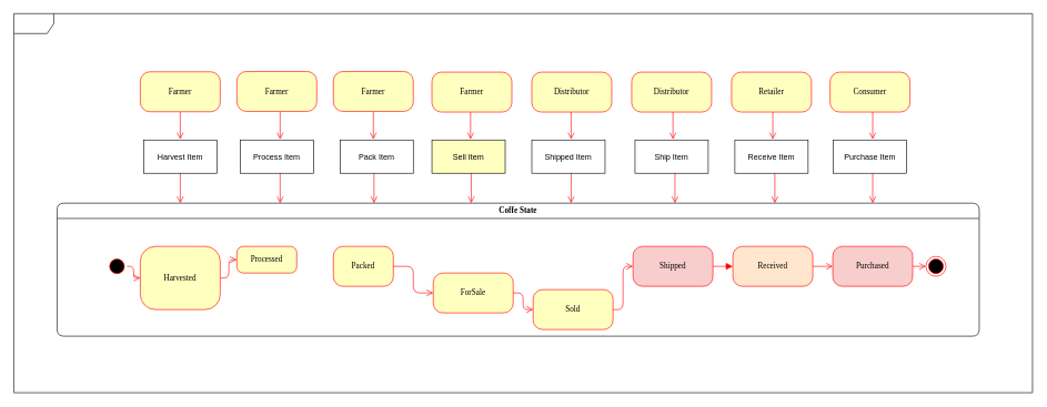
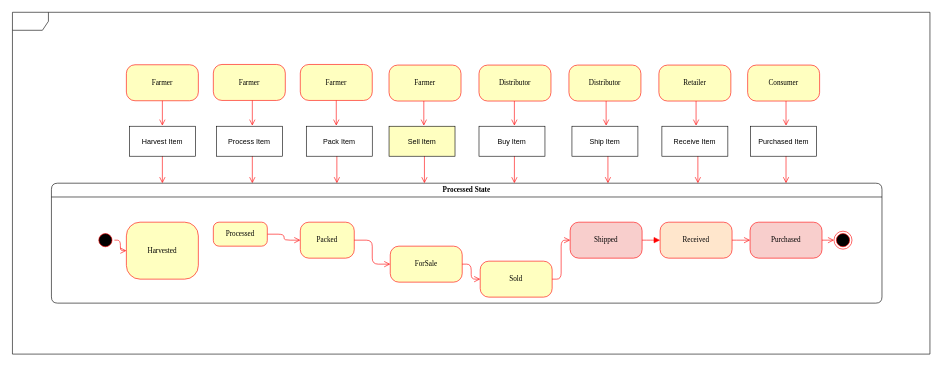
  <mxCell id="0" />
  <mxCell id="1" parent="0" />
  <mxCell id="2" style="edgeStyle=elbowEdgeStyle;html=1;labelBackgroundColor=none;endArrow=open;endSize=8;strokeColor=#ff0000;fontFamily=Verdana;fontSize=12;align=left;" edge="1" parent="1"><mxGeometry relative="1" as="geometry"><mxPoint x="1310" y="240" as="sourcePoint" /><mxPoint x="1309.667" y="305" as="targetPoint" /></mxGeometry></mxCell>
  <mxCell id="3" style="edgeStyle=elbowEdgeStyle;html=1;labelBackgroundColor=none;endArrow=open;endSize=8;strokeColor=#ff0000;fontFamily=Verdana;fontSize=12;align=left;" edge="1" parent="1"><mxGeometry relative="1" as="geometry"><mxPoint x="1310" y="144" as="sourcePoint" /><mxPoint x="1309.667" y="209" as="targetPoint" /></mxGeometry></mxCell>
  <mxCell id="4" value="" style="shape=umlFrame;whiteSpace=wrap;html=1;rounded=1;shadow=0;comic=0;labelBackgroundColor=none;strokeWidth=1;fontFamily=Verdana;fontSize=12;align=center;" parent="1" vertex="1"><mxGeometry x="20" y="20" width="1530" height="570" as="geometry" /></mxCell>
  <mxCell id="5" style="edgeStyle=elbowEdgeStyle;html=1;labelBackgroundColor=none;endArrow=open;endSize=8;strokeColor=#ff0000;fontFamily=Verdana;fontSize=12;align=left;" edge="1" parent="1"><mxGeometry relative="1" as="geometry"><mxPoint x="1160" y="144" as="sourcePoint" /><mxPoint x="1159.667" y="209" as="targetPoint" /></mxGeometry></mxCell>
  <mxCell id="6" style="edgeStyle=elbowEdgeStyle;html=1;labelBackgroundColor=none;endArrow=open;endSize=8;strokeColor=#ff0000;fontFamily=Verdana;fontSize=12;align=left;" edge="1" parent="1"><mxGeometry relative="1" as="geometry"><mxPoint x="1010" y="144" as="sourcePoint" /><mxPoint x="1009.667" y="209" as="targetPoint" /></mxGeometry></mxCell>
  <mxCell id="7" style="edgeStyle=elbowEdgeStyle;html=1;labelBackgroundColor=none;endArrow=open;endSize=8;strokeColor=#ff0000;fontFamily=Verdana;fontSize=12;align=left;" edge="1" parent="1"><mxGeometry relative="1" as="geometry"><mxPoint x="1013" y="240" as="sourcePoint" /><mxPoint x="1012.667" y="305" as="targetPoint" /></mxGeometry></mxCell>
  <mxCell id="8" style="edgeStyle=elbowEdgeStyle;html=1;labelBackgroundColor=none;endArrow=open;endSize=8;strokeColor=#ff0000;fontFamily=Verdana;fontSize=12;align=left;" edge="1" parent="1"><mxGeometry relative="1" as="geometry"><mxPoint x="857" y="144" as="sourcePoint" /><mxPoint x="856.667" y="209" as="targetPoint" /></mxGeometry></mxCell>
  <mxCell id="9" style="edgeStyle=elbowEdgeStyle;html=1;labelBackgroundColor=none;endArrow=open;endSize=8;strokeColor=#ff0000;fontFamily=Verdana;fontSize=12;align=left;" edge="1" parent="1"><mxGeometry relative="1" as="geometry"><mxPoint x="706" y="144" as="sourcePoint" /><mxPoint x="705.667" y="209" as="targetPoint" /></mxGeometry></mxCell>
  <mxCell id="10" style="edgeStyle=elbowEdgeStyle;html=1;labelBackgroundColor=none;endArrow=open;endSize=8;strokeColor=#ff0000;fontFamily=Verdana;fontSize=12;align=left;" edge="1" parent="1"><mxGeometry relative="1" as="geometry"><mxPoint x="560" y="144" as="sourcePoint" /><mxPoint x="559.667" y="209" as="targetPoint" /></mxGeometry></mxCell>
  <mxCell id="11" style="edgeStyle=elbowEdgeStyle;html=1;labelBackgroundColor=none;endArrow=open;endSize=8;strokeColor=#ff0000;fontFamily=Verdana;fontSize=12;align=left;" edge="1" parent="1"><mxGeometry relative="1" as="geometry"><mxPoint x="420" y="144" as="sourcePoint" /><mxPoint x="419.667" y="209" as="targetPoint" /></mxGeometry></mxCell>
  <mxCell id="12" style="edgeStyle=elbowEdgeStyle;html=1;labelBackgroundColor=none;endArrow=open;endSize=8;strokeColor=#ff0000;fontFamily=Verdana;fontSize=12;align=left;" edge="1" parent="1"><mxGeometry relative="1" as="geometry"><mxPoint x="270" y="144" as="sourcePoint" /><mxPoint x="269.667" y="209" as="targetPoint" /></mxGeometry></mxCell>
  <mxCell id="13" style="edgeStyle=elbowEdgeStyle;html=1;labelBackgroundColor=none;endArrow=open;endSize=8;strokeColor=#ff0000;fontFamily=Verdana;fontSize=12;align=left;" edge="1" parent="1"><mxGeometry relative="1" as="geometry"><mxPoint x="561" y="240" as="sourcePoint" /><mxPoint x="560.667" y="305" as="targetPoint" /></mxGeometry></mxCell>
  <mxCell id="14" style="edgeStyle=elbowEdgeStyle;html=1;labelBackgroundColor=none;endArrow=open;endSize=8;strokeColor=#ff0000;fontFamily=Verdana;fontSize=12;align=left;" edge="1" parent="1"><mxGeometry relative="1" as="geometry"><mxPoint x="420" y="240" as="sourcePoint" /><mxPoint x="419.667" y="305" as="targetPoint" /></mxGeometry></mxCell>
- <mxCell id="15" value="Coffe State" style="swimlane;whiteSpace=wrap;html=1;rounded=1;shadow=0;comic=0;labelBackgroundColor=none;strokeWidth=1;fontFamily=Verdana;fontSize=12;align=center;" parent="1" vertex="1"><mxGeometry x="85" y="305" width="1385" height="200" as="geometry" /></mxCell>
- <mxCell id="16" style="edgeStyle=elbowEdgeStyle;html=1;labelBackgroundColor=none;endArrow=open;endSize=8;strokeColor=#ff0000;fontFamily=Verdana;fontSize=12;align=left;" parent="15" source="17" target="22" edge="1"><mxGeometry relative="1" as="geometry" /></mxCell>
+ <mxCell id="15" value="Processed State" style="swimlane;whiteSpace=wrap;html=1;rounded=1;shadow=0;comic=0;labelBackgroundColor=none;strokeWidth=1;fontFamily=Verdana;fontSize=12;align=center;" parent="1" vertex="1"><mxGeometry x="85" y="305" width="1385" height="200" as="geometry" /></mxCell>
  <mxCell id="17" value="Harvested" style="rounded=1;whiteSpace=wrap;html=1;arcSize=24;fillColor=#ffffc0;strokeColor=#ff0000;shadow=0;comic=0;labelBackgroundColor=none;fontFamily=Verdana;fontSize=12;fontColor=#000000;align=center;" parent="15" vertex="1"><mxGeometry x="125" y="65" width="120" height="95" as="geometry" /></mxCell>
  <mxCell id="18" value="" style="ellipse;html=1;shape=endState;fillColor=#000000;strokeColor=#ff0000;rounded=1;shadow=0;comic=0;labelBackgroundColor=none;fontFamily=Verdana;fontSize=12;fontColor=#000000;align=center;" parent="15" vertex="1"><mxGeometry x="1305" y="80" width="30" height="30" as="geometry" /></mxCell>
  <mxCell id="19" style="edgeStyle=elbowEdgeStyle;html=1;labelBackgroundColor=none;endArrow=open;endSize=8;strokeColor=#ff0000;fontFamily=Verdana;fontSize=12;align=left;" parent="15" source="20" target="17" edge="1"><mxGeometry relative="1" as="geometry" /></mxCell>
  <mxCell id="20" value="" style="ellipse;html=1;shape=startState;fillColor=#000000;strokeColor=#ff0000;rounded=1;shadow=0;comic=0;labelBackgroundColor=none;fontFamily=Verdana;fontSize=12;fontColor=#000000;align=center;direction=south;" parent="15" vertex="1"><mxGeometry x="75" y="80" width="30" height="30" as="geometry" /></mxCell>
+ <mxCell id="21" style="edgeStyle=elbowEdgeStyle;html=1;labelBackgroundColor=none;endArrow=open;endSize=8;strokeColor=#ff0000;fontFamily=Verdana;fontSize=12;align=left;" parent="15" source="22" target="24" edge="1"><mxGeometry relative="1" as="geometry" /></mxCell>
  <mxCell id="22" value="Processed" style="rounded=1;whiteSpace=wrap;html=1;arcSize=24;fillColor=#ffffc0;strokeColor=#ff0000;shadow=0;comic=0;labelBackgroundColor=none;fontFamily=Verdana;fontSize=12;fontColor=#000000;align=center;" parent="15" vertex="1"><mxGeometry x="270" y="65" width="90" height="40" as="geometry" /></mxCell>
  <mxCell id="23" style="edgeStyle=elbowEdgeStyle;html=1;labelBackgroundColor=none;endArrow=open;endSize=8;strokeColor=#ff0000;fontFamily=Verdana;fontSize=12;align=left;" parent="15" source="33" target="18" edge="1"><mxGeometry relative="1" as="geometry" /></mxCell>
  <mxCell id="24" value="Packed" style="rounded=1;whiteSpace=wrap;html=1;arcSize=24;fillColor=#ffffc0;strokeColor=#ff0000;shadow=0;comic=0;labelBackgroundColor=none;fontFamily=Verdana;fontSize=12;fontColor=#000000;align=center;" parent="15" vertex="1"><mxGeometry x="415" y="65" width="90" height="60" as="geometry" /></mxCell>
  <mxCell id="25" value="ForSale" style="rounded=1;whiteSpace=wrap;html=1;arcSize=24;fillColor=#ffffc0;strokeColor=#ff0000;shadow=0;comic=0;labelBackgroundColor=none;fontFamily=Verdana;fontSize=12;fontColor=#000000;align=center;" vertex="1" parent="15"><mxGeometry x="565" y="105" width="120" height="60" as="geometry" /></mxCell>
  <mxCell id="26" style="edgeStyle=elbowEdgeStyle;html=1;labelBackgroundColor=none;endArrow=open;endSize=8;strokeColor=#ff0000;fontFamily=Verdana;fontSize=12;align=left;" edge="1" parent="15" source="24" target="25"><mxGeometry relative="1" as="geometry"><mxPoint x="630" y="590" as="sourcePoint" /><mxPoint x="910" y="590" as="targetPoint" /></mxGeometry></mxCell>
  <mxCell id="27" value="Sold" style="rounded=1;whiteSpace=wrap;html=1;arcSize=24;fillColor=#ffffc0;strokeColor=#ff0000;shadow=0;comic=0;labelBackgroundColor=none;fontFamily=Verdana;fontSize=12;fontColor=#000000;align=center;" vertex="1" parent="15"><mxGeometry x="715" y="130" width="120" height="60" as="geometry" /></mxCell>
  <mxCell id="28" style="edgeStyle=elbowEdgeStyle;html=1;labelBackgroundColor=none;endArrow=open;endSize=8;strokeColor=#ff0000;fontFamily=Verdana;fontSize=12;align=left;" edge="1" parent="15" source="25" target="27"><mxGeometry relative="1" as="geometry"><mxPoint x="780" y="590" as="sourcePoint" /><mxPoint x="1000" y="590" as="targetPoint" /></mxGeometry></mxCell>
  <mxCell id="29" value="Shipped" style="rounded=1;whiteSpace=wrap;html=1;arcSize=24;fillColor=#f8cecc;strokeColor=#ff0000;shadow=0;comic=0;labelBackgroundColor=none;fontFamily=Verdana;fontSize=12;fontColor=#000000;align=center;" vertex="1" parent="15"><mxGeometry x="865" y="65" width="120" height="60" as="geometry" /></mxCell>
  <mxCell id="30" style="edgeStyle=elbowEdgeStyle;html=1;labelBackgroundColor=none;endArrow=open;endSize=8;strokeColor=#ff0000;fontFamily=Verdana;fontSize=12;align=left;" edge="1" parent="15" source="27" target="29"><mxGeometry relative="1" as="geometry"><mxPoint x="930" y="590" as="sourcePoint" /><mxPoint x="1100" y="590" as="targetPoint" /></mxGeometry></mxCell>
  <mxCell id="31" value="Received" style="rounded=1;whiteSpace=wrap;html=1;arcSize=24;fillColor=#ffe6cc;strokeColor=#ff0000;shadow=0;comic=0;labelBackgroundColor=none;fontFamily=Verdana;fontSize=12;fontColor=#000000;align=center;" vertex="1" parent="15"><mxGeometry x="1015" y="65" width="120" height="60" as="geometry" /></mxCell>
  <mxCell id="32" style="edgeStyle=elbowEdgeStyle;html=1;labelBackgroundColor=none;endArrow=block;endSize=8;strokeColor=#ff0000;fontFamily=Verdana;fontSize=12;align=left;" edge="1" parent="15" source="29" target="31"><mxGeometry relative="1" as="geometry"><mxPoint x="1080" y="590" as="sourcePoint" /><mxPoint x="1310" y="590" as="targetPoint" /></mxGeometry></mxCell>
  <mxCell id="33" value="Purchased" style="rounded=1;whiteSpace=wrap;html=1;arcSize=24;fillColor=#f8cecc;strokeColor=#ff0000;shadow=0;comic=0;labelBackgroundColor=none;fontFamily=Verdana;fontSize=12;fontColor=#000000;align=center;" vertex="1" parent="15"><mxGeometry x="1165" y="65" width="120" height="60" as="geometry" /></mxCell>
  <mxCell id="34" style="edgeStyle=elbowEdgeStyle;html=1;labelBackgroundColor=none;endArrow=open;endSize=8;strokeColor=#ff0000;fontFamily=Verdana;fontSize=12;align=left;" edge="1" parent="15" source="31" target="33"><mxGeometry relative="1" as="geometry"><mxPoint x="1230" y="590" as="sourcePoint" /><mxPoint x="1420" y="590" as="targetPoint" /></mxGeometry></mxCell>
  <mxCell id="35" value="Farmer" style="rounded=1;whiteSpace=wrap;html=1;arcSize=24;fillColor=#ffffc0;strokeColor=#ff0000;shadow=0;comic=0;labelBackgroundColor=none;fontFamily=Verdana;fontSize=12;fontColor=#000000;align=center;" vertex="1" parent="15"><mxGeometry x="270" y="-198" width="120" height="60" as="geometry" /></mxCell>
  <mxCell id="36" value="Farmer" style="rounded=1;whiteSpace=wrap;html=1;arcSize=24;fillColor=#ffffc0;strokeColor=#ff0000;shadow=0;comic=0;labelBackgroundColor=none;fontFamily=Verdana;fontSize=12;fontColor=#000000;align=center;" vertex="1" parent="15"><mxGeometry x="415" y="-198" width="120" height="60" as="geometry" /></mxCell>
  <mxCell id="37" style="edgeStyle=elbowEdgeStyle;html=1;labelBackgroundColor=none;endArrow=open;endSize=8;strokeColor=#ff0000;fontFamily=Verdana;fontSize=12;align=left;" parent="1" edge="1"><mxGeometry relative="1" as="geometry"><mxPoint x="270" y="240" as="sourcePoint" /><mxPoint x="269.667" y="305" as="targetPoint" /></mxGeometry></mxCell>
  <mxCell id="38" value="Farmer" style="rounded=1;whiteSpace=wrap;html=1;arcSize=24;fillColor=#ffffc0;strokeColor=#ff0000;shadow=0;comic=0;labelBackgroundColor=none;fontFamily=Verdana;fontSize=12;fontColor=#000000;align=center;" parent="1" vertex="1"><mxGeometry x="210" y="107.5" width="120" height="60" as="geometry" /></mxCell>
  <mxCell id="39" style="edgeStyle=elbowEdgeStyle;html=1;labelBackgroundColor=none;endArrow=open;endSize=8;strokeColor=#ff0000;fontFamily=Verdana;fontSize=12;align=left;" edge="1" parent="1"><mxGeometry relative="1" as="geometry"><mxPoint x="707" y="240" as="sourcePoint" /><mxPoint x="706.667" y="305" as="targetPoint" /></mxGeometry></mxCell>
  <mxCell id="40" value="Farmer" style="rounded=1;whiteSpace=wrap;html=1;arcSize=24;fillColor=#ffffc0;strokeColor=#ff0000;shadow=0;comic=0;labelBackgroundColor=none;fontFamily=Verdana;fontSize=12;fontColor=#000000;align=center;" vertex="1" parent="1"><mxGeometry x="648" y="108" width="120" height="60" as="geometry" /></mxCell>
  <mxCell id="41" value="Process Item" style="" vertex="1" parent="1"><mxGeometry x="360" y="210" width="110" height="50" as="geometry" /></mxCell>
  <mxCell id="42" value="Pack Item" style="" vertex="1" parent="1"><mxGeometry x="510" y="210" width="110" height="50" as="geometry" /></mxCell>
  <mxCell id="43" value="Sell Item" style="fillColor=#ffffc0;" vertex="1" parent="1"><mxGeometry x="648" y="210" width="110" height="50" as="geometry" /></mxCell>
  <mxCell id="44" value="Harvest Item" style="" vertex="1" parent="1"><mxGeometry x="215" y="210" width="110" height="50" as="geometry" /></mxCell>
  <mxCell id="45" style="edgeStyle=elbowEdgeStyle;html=1;labelBackgroundColor=none;endArrow=open;endSize=8;strokeColor=#ff0000;fontFamily=Verdana;fontSize=12;align=left;" edge="1" parent="1"><mxGeometry relative="1" as="geometry"><mxPoint x="857.1" y="240" as="sourcePoint" /><mxPoint x="856.767" y="305" as="targetPoint" /></mxGeometry></mxCell>
  <mxCell id="46" value="Distributor" style="rounded=1;whiteSpace=wrap;html=1;arcSize=24;fillColor=#ffffc0;strokeColor=#ff0000;shadow=0;comic=0;labelBackgroundColor=none;fontFamily=Verdana;fontSize=12;fontColor=#000000;align=center;" vertex="1" parent="1"><mxGeometry x="798" y="108" width="120" height="60" as="geometry" /></mxCell>
- <mxCell id="47" value="Shipped Item" style="" vertex="1" parent="1"><mxGeometry x="798" y="210" width="110" height="50" as="geometry" /></mxCell>
+ <mxCell id="47" value="Buy Item" style="" vertex="1" parent="1"><mxGeometry x="798" y="210" width="110" height="50" as="geometry" /></mxCell>
  <mxCell id="48" value="Ship Item" style="" vertex="1" parent="1"><mxGeometry x="953" y="210" width="110" height="50" as="geometry" /></mxCell>
  <mxCell id="49" value="Distributor" style="rounded=1;whiteSpace=wrap;html=1;arcSize=24;fillColor=#ffffc0;strokeColor=#ff0000;shadow=0;comic=0;labelBackgroundColor=none;fontFamily=Verdana;fontSize=12;fontColor=#000000;align=center;" vertex="1" parent="1"><mxGeometry x="948" y="108" width="120" height="60" as="geometry" /></mxCell>
  <mxCell id="50" style="edgeStyle=elbowEdgeStyle;html=1;labelBackgroundColor=none;endArrow=open;endSize=8;strokeColor=#ff0000;fontFamily=Verdana;fontSize=12;align=left;" edge="1" parent="1"><mxGeometry relative="1" as="geometry"><mxPoint x="1163" y="240" as="sourcePoint" /><mxPoint x="1162.667" y="305" as="targetPoint" /></mxGeometry></mxCell>
  <mxCell id="51" value="Receive Item" style="" vertex="1" parent="1"><mxGeometry x="1103" y="210" width="110" height="50" as="geometry" /></mxCell>
  <mxCell id="52" value="Retailer" style="rounded=1;whiteSpace=wrap;html=1;arcSize=24;fillColor=#ffffc0;strokeColor=#ff0000;shadow=0;comic=0;labelBackgroundColor=none;fontFamily=Verdana;fontSize=12;fontColor=#000000;align=center;" vertex="1" parent="1"><mxGeometry x="1098" y="108" width="120" height="60" as="geometry" /></mxCell>
- <mxCell id="53" value="Purchase Item" style="" vertex="1" parent="1"><mxGeometry x="1251" y="210" width="110" height="50" as="geometry" /></mxCell>
+ <mxCell id="53" value="Purchased Item" style="" vertex="1" parent="1"><mxGeometry x="1251" y="210" width="110" height="50" as="geometry" /></mxCell>
  <mxCell id="54" value="Consumer" style="rounded=1;whiteSpace=wrap;html=1;arcSize=24;fillColor=#ffffc0;strokeColor=#ff0000;shadow=0;comic=0;labelBackgroundColor=none;fontFamily=Verdana;fontSize=12;fontColor=#000000;align=center;" vertex="1" parent="1"><mxGeometry x="1246" y="108" width="120" height="60" as="geometry" /></mxCell>
